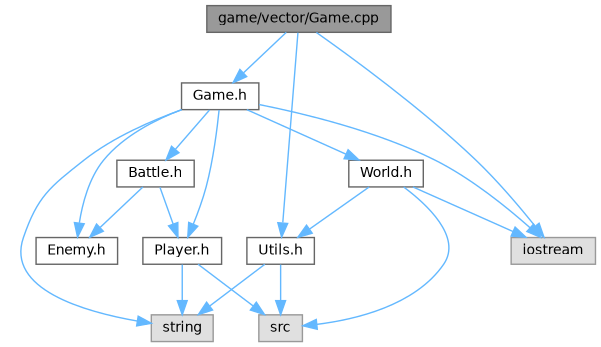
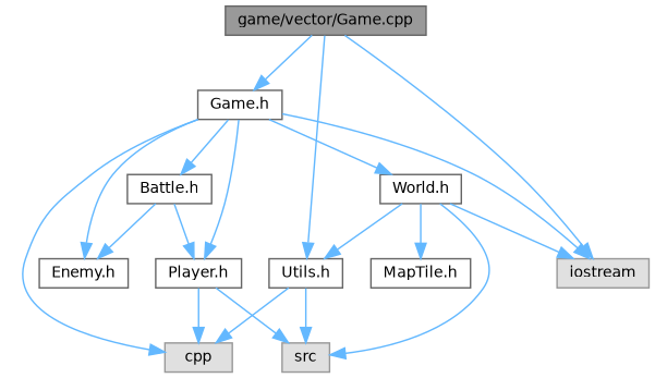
  digraph {
    node [color=grey40 fillcolor=white fontname=Helvetica fontsize=10 shape=box style=filled]
    edge [color=steelblue1 fontname=Helvetica fontsize=10 labelfontname=Helvetica labelfontsize=10 style=solid]
    n1 [color=gray40 fillcolor=grey60 fontcolor=black height=0.2 label="game/vector/Game.cpp" width=0.4]
    n2 [height=0.2 label="Game.h" width=0.4]
    n3 [color=grey60 fillcolor="#E0E0E0" height=0.2 label=iostream width=0.4]
    n4 [height=0.2 label="Utils.h" width=0.4]
-   n5 [color=grey60 fillcolor="#E0E0E0" height=0.2 label=string width=0.4]
+   n5 [color=grey60 fillcolor="#E0E0E0" height=0.2 label=cpp width=0.4]
    n6 [height=0.2 label="Player.h" width=0.4]
    n7 [height=0.2 label="Enemy.h" width=0.4]
    n8 [height=0.2 label="Battle.h" width=0.4]
    n9 [height=0.2 label="World.h" width=0.4]
    n10 [color=grey60 fillcolor="#E0E0E0" height=0.2 label=src width=0.4]
+   n11 [height=0.2 label="MapTile.h" width=0.4]
    n1 -> n2
    n1 -> n3
    n1 -> n4
    n2 -> n3
    n2 -> n5
    n2 -> n6
    n2 -> n7
    n2 -> n8
    n2 -> n9
    n4 -> n5
    n4 -> n10
    n6 -> n5
    n6 -> n10
    n8 -> n6
    n8 -> n7
    n9 -> n3
    n9 -> n4
    n9 -> n10
+   n9 -> n11
  }
